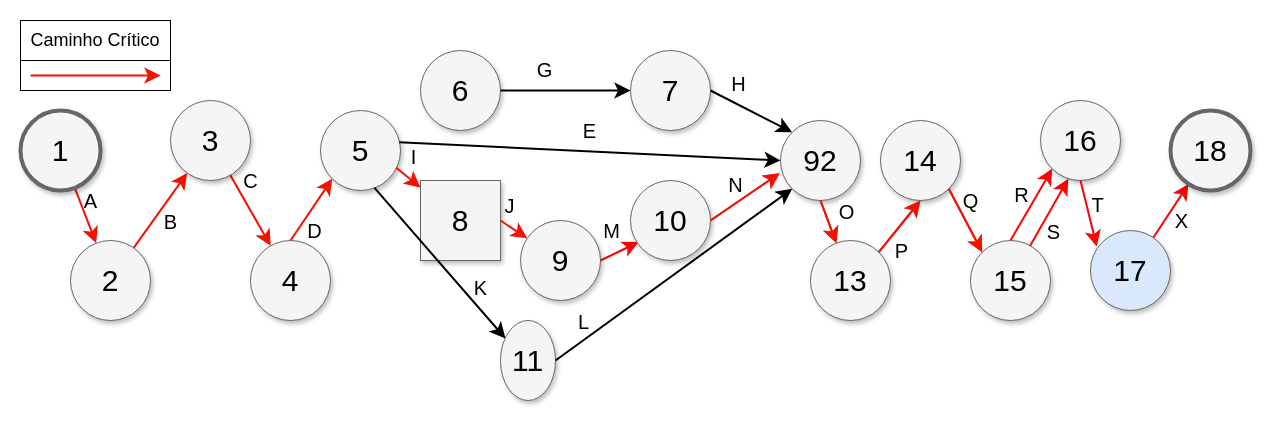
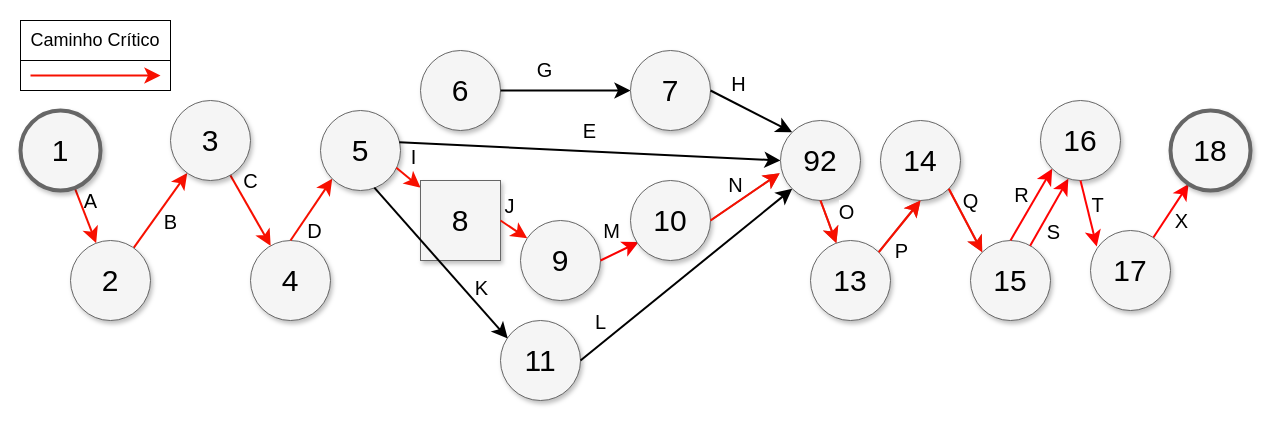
  <mxCell id="0" style=";html=1;" />
  <mxCell id="1" style=";html=1;" parent="0" />
  <mxCell id="2" value="" style="rounded=0;whiteSpace=wrap;html=1;" vertex="1" parent="1"><mxGeometry x="20" y="20" width="150" height="40" as="geometry" /></mxCell>
  <mxCell id="3" style="edgeStyle=none;curved=1;html=1;startSize=10;endArrow=classic;endFill=1;endSize=10;strokeColor=#F71000;strokeWidth=2;fontSize=12;fillColor=#f8cecc;" parent="1" source="5" target="8" edge="1"><mxGeometry relative="1" as="geometry" /></mxCell>
  <mxCell id="4" value="A" style="text;html=1;resizable=0;points=[];align=center;verticalAlign=middle;labelBackgroundColor=none;fontSize=20;" parent="3" vertex="1" connectable="0"><mxGeometry x="0.255" y="-5" relative="1" as="geometry"><mxPoint x="6.97" y="-23.8" as="offset" /></mxGeometry></mxCell>
  <mxCell id="5" value="1" style="ellipse;whiteSpace=wrap;html=1;rounded=0;shadow=1;strokeColor=#666666;strokeWidth=4;fontSize=30;align=center;fillColor=#f5f5f5;" parent="1" vertex="1"><mxGeometry x="20" y="110" width="80" height="80" as="geometry" /></mxCell>
  <mxCell id="6" style="edgeStyle=none;curved=1;html=1;startSize=10;endFill=1;endSize=10;strokeWidth=2;fontSize=12;fillColor=#f8cecc;strokeColor=#F71000;" parent="1" source="8" target="14" edge="1"><mxGeometry relative="1" as="geometry" /></mxCell>
  <mxCell id="7" value="&lt;div&gt;B&lt;/div&gt;" style="text;html=1;resizable=0;points=[];align=center;verticalAlign=middle;labelBackgroundColor=#ffffff;fontSize=20;" parent="6" vertex="1" connectable="0"><mxGeometry x="0.154" relative="1" as="geometry"><mxPoint x="5.88" y="15.8" as="offset" /></mxGeometry></mxCell>
  <mxCell id="8" value="2" style="ellipse;whiteSpace=wrap;html=1;rounded=0;shadow=1;strokeColor=#666666;strokeWidth=1;fontSize=30;align=center;fillColor=#f5f5f5;" parent="1" vertex="1"><mxGeometry x="70" y="240" width="80" height="80" as="geometry" /></mxCell>
  <mxCell id="9" style="edgeStyle=none;curved=1;html=1;startSize=10;endFill=1;endSize=10;strokeWidth=2;fontSize=12;exitX=0.78;exitY=0.096;exitDx=0;exitDy=0;exitPerimeter=0;strokeColor=#FF0303;" parent="1" source="58" target="15" edge="1"><mxGeometry relative="1" as="geometry"><mxPoint x="990" y="-179" as="sourcePoint" /></mxGeometry></mxCell>
  <mxCell id="10" value="X" style="text;html=1;resizable=0;points=[];align=center;verticalAlign=middle;labelBackgroundColor=#ffffff;fontSize=20;" parent="9" vertex="1" connectable="0"><mxGeometry x="-0.414" y="-1" relative="1" as="geometry"><mxPoint x="16.39" y="-2.48" as="offset" /></mxGeometry></mxCell>
  <mxCell id="11" value="4" style="ellipse;whiteSpace=wrap;html=1;rounded=0;shadow=1;strokeColor=#666666;strokeWidth=1;fontSize=30;align=center;fillColor=#f5f5f5;" parent="1" vertex="1"><mxGeometry x="250" y="240" width="80" height="80" as="geometry" /></mxCell>
  <mxCell id="12" style="edgeStyle=none;curved=1;html=1;startSize=10;endFill=1;endSize=10;strokeWidth=2;fontSize=12;fillColor=#f8cecc;strokeColor=#F71000;" parent="1" source="14" target="11" edge="1"><mxGeometry relative="1" as="geometry" /></mxCell>
  <mxCell id="13" value="C" style="text;html=1;resizable=0;points=[];align=center;verticalAlign=middle;labelBackgroundColor=#ffffff;fontSize=20;" parent="12" vertex="1" connectable="0"><mxGeometry x="-0.349" y="-1" relative="1" as="geometry"><mxPoint x="7.99" y="-18.06" as="offset" /></mxGeometry></mxCell>
  <mxCell id="14" value="3" style="ellipse;whiteSpace=wrap;html=1;rounded=0;shadow=1;strokeColor=#666666;strokeWidth=1;fontSize=30;align=center;fillColor=#f5f5f5;" parent="1" vertex="1"><mxGeometry x="170" y="100" width="80" height="80" as="geometry" /></mxCell>
  <mxCell id="15" value="18" style="ellipse;whiteSpace=wrap;html=1;rounded=0;shadow=1;strokeColor=#666666;strokeWidth=4;fontSize=30;align=center;fillColor=#f5f5f5;" parent="1" vertex="1"><mxGeometry x="1170" y="110" width="80" height="80" as="geometry" /></mxCell>
  <mxCell id="16" style="edgeStyle=none;curved=1;html=1;startSize=10;endFill=1;endSize=10;strokeWidth=2;fontSize=12;exitX=0.5;exitY=0;exitDx=0;exitDy=0;fillColor=#f8cecc;strokeColor=#F71000;entryX=0;entryY=1;entryDx=0;entryDy=0;" edge="1" parent="1" source="11" target="18"><mxGeometry relative="1" as="geometry"><mxPoint x="290" y="149.5" as="sourcePoint" /><mxPoint x="320" y="150" as="targetPoint" /></mxGeometry></mxCell>
  <mxCell id="17" value="D" style="text;html=1;resizable=0;points=[];align=center;verticalAlign=middle;labelBackgroundColor=#ffffff;fontSize=20;" vertex="1" connectable="0" parent="16"><mxGeometry x="-0.349" y="-1" relative="1" as="geometry"><mxPoint x="9.29" y="8.96" as="offset" /></mxGeometry></mxCell>
  <mxCell id="18" value="5" style="ellipse;whiteSpace=wrap;html=1;rounded=0;shadow=1;strokeColor=#666666;strokeWidth=1;fontSize=30;align=center;fillColor=#f5f5f5;" vertex="1" parent="1"><mxGeometry x="320" y="110" width="80" height="80" as="geometry" /></mxCell>
  <mxCell id="19" style="edgeStyle=none;curved=1;html=1;startSize=10;endFill=1;endSize=10;strokeWidth=2;fontSize=12;exitX=0.984;exitY=0.396;exitDx=0;exitDy=0;exitPerimeter=0;entryX=0;entryY=0.5;entryDx=0;entryDy=0;" edge="1" parent="1" source="18" target="43"><mxGeometry relative="1" as="geometry"><mxPoint x="800" y="160" as="targetPoint" /></mxGeometry></mxCell>
  <mxCell id="20" value="E" style="text;html=1;resizable=0;points=[];align=center;verticalAlign=middle;labelBackgroundColor=#ffffff;fontSize=20;" vertex="1" connectable="0" parent="19"><mxGeometry x="-0.349" y="-1" relative="1" as="geometry"><mxPoint x="66.06" y="-18.74" as="offset" /></mxGeometry></mxCell>
  <mxCell id="21" value="6" style="ellipse;whiteSpace=wrap;html=1;rounded=0;shadow=1;strokeColor=#666666;strokeWidth=1;fontSize=30;align=center;fillColor=#f5f5f5;" vertex="1" parent="1"><mxGeometry x="420" y="50" width="80" height="80" as="geometry" /></mxCell>
  <mxCell id="22" style="edgeStyle=none;curved=1;html=1;startSize=10;endFill=1;endSize=10;strokeWidth=2;fontSize=12;exitX=1;exitY=0.5;exitDx=0;exitDy=0;" edge="1" parent="1" target="24" source="21"><mxGeometry relative="1" as="geometry"><mxPoint x="705.28" y="80" as="targetPoint" /><mxPoint x="510" y="91" as="sourcePoint" /></mxGeometry></mxCell>
  <mxCell id="23" value="G" style="text;html=1;resizable=0;points=[];align=center;verticalAlign=middle;labelBackgroundColor=#ffffff;fontSize=20;" vertex="1" connectable="0" parent="22"><mxGeometry x="-0.349" y="-1" relative="1" as="geometry"><mxPoint x="1.18" y="-22.2" as="offset" /></mxGeometry></mxCell>
  <mxCell id="24" value="7" style="ellipse;whiteSpace=wrap;html=1;rounded=0;shadow=1;strokeColor=#666666;strokeWidth=1;fontSize=30;align=center;fillColor=#f5f5f5;" vertex="1" parent="1"><mxGeometry x="630" y="50" width="80" height="80" as="geometry" /></mxCell>
  <mxCell id="25" style="edgeStyle=none;curved=1;html=1;startSize=10;endFill=1;endSize=10;strokeWidth=2;fontSize=12;exitX=1;exitY=0.5;exitDx=0;exitDy=0;entryX=0;entryY=0;entryDx=0;entryDy=0;" edge="1" parent="1" target="43" source="24"><mxGeometry relative="1" as="geometry"><mxPoint x="800" y="130" as="targetPoint" /><mxPoint x="620" y="90" as="sourcePoint" /></mxGeometry></mxCell>
  <mxCell id="26" value="H" style="text;html=1;resizable=0;points=[];align=center;verticalAlign=middle;labelBackgroundColor=#ffffff;fontSize=20;" vertex="1" connectable="0" parent="25"><mxGeometry x="-0.349" y="-1" relative="1" as="geometry"><mxPoint x="1.18" y="-22.2" as="offset" /></mxGeometry></mxCell>
  <mxCell id="27" style="edgeStyle=none;curved=1;html=1;startSize=10;endFill=1;endSize=10;strokeWidth=2;fontSize=12;exitX=0.948;exitY=0.715;exitDx=0;exitDy=0;exitPerimeter=0;fillColor=#f8cecc;strokeColor=#F71000;" edge="1" parent="1" target="29" source="18"><mxGeometry relative="1" as="geometry"><mxPoint x="605.28" y="140" as="targetPoint" /><mxPoint x="400" y="151.44" as="sourcePoint" /></mxGeometry></mxCell>
  <mxCell id="28" value="I" style="text;html=1;resizable=0;points=[];align=center;verticalAlign=middle;labelBackgroundColor=#ffffff;fontSize=20;" vertex="1" connectable="0" parent="27"><mxGeometry x="-0.349" y="-1" relative="1" as="geometry"><mxPoint x="9.7" y="-18.47" as="offset" /></mxGeometry></mxCell>
  <mxCell id="29" value="8" style="whiteSpace=wrap;html=1;shadow=1;strokeColor=#666666;strokeWidth=1;fontSize=30;align=center;fillColor=#f5f5f5;rounded=0;" vertex="1" parent="1"><mxGeometry x="420" y="180" width="80" height="80" as="geometry" /></mxCell>
  <mxCell id="30" style="edgeStyle=none;curved=1;html=1;startSize=10;endFill=1;endSize=10;strokeWidth=2;fontSize=12;exitX=1;exitY=0.5;exitDx=0;exitDy=0;fillColor=#f8cecc;strokeColor=#F71000;" edge="1" parent="1" target="32" source="29"><mxGeometry relative="1" as="geometry"><mxPoint x="705.28" y="170" as="targetPoint" /><mxPoint x="500" y="181.44" as="sourcePoint" /></mxGeometry></mxCell>
  <mxCell id="31" value="J" style="text;html=1;resizable=0;points=[];align=center;verticalAlign=middle;labelBackgroundColor=#ffffff;fontSize=20;" vertex="1" connectable="0" parent="30"><mxGeometry x="-0.349" y="-1" relative="1" as="geometry"><mxPoint x="1.18" y="-22.2" as="offset" /></mxGeometry></mxCell>
  <mxCell id="32" value="9" style="ellipse;whiteSpace=wrap;html=1;rounded=0;shadow=1;strokeColor=#666666;strokeWidth=1;fontSize=30;align=center;fillColor=#f5f5f5;" vertex="1" parent="1"><mxGeometry x="520" y="220" width="80" height="80" as="geometry" /></mxCell>
- <mxCell id="33" value="11" style="ellipse;whiteSpace=wrap;html=1;rounded=0;shadow=1;strokeColor=#666666;strokeWidth=1;fontSize=30;align=center;fillColor=#f5f5f5;" vertex="1" parent="1"><mxGeometry x="500" y="320" width="55" height="80" as="geometry" /></mxCell>
+ <mxCell id="33" value="11" style="ellipse;whiteSpace=wrap;html=1;rounded=0;shadow=1;strokeColor=#666666;strokeWidth=1;fontSize=30;align=center;fillColor=#f5f5f5;" vertex="1" parent="1"><mxGeometry x="500" y="320" width="80" height="80" as="geometry" /></mxCell>
  <mxCell id="34" style="edgeStyle=none;curved=1;html=1;startSize=10;endFill=1;endSize=10;strokeWidth=2;fontSize=12;exitX=1;exitY=0.5;exitDx=0;exitDy=0;entryX=0;entryY=1;entryDx=0;entryDy=0;" edge="1" parent="1" source="33" target="43"><mxGeometry relative="1" as="geometry"><mxPoint x="800" y="200" as="targetPoint" /><mxPoint x="500" y="271.44" as="sourcePoint" /></mxGeometry></mxCell>
  <mxCell id="35" value="L" style="text;html=1;resizable=0;points=[];align=center;verticalAlign=middle;labelBackgroundColor=#ffffff;fontSize=20;" vertex="1" connectable="0" parent="34"><mxGeometry x="-0.349" y="-1" relative="1" as="geometry"><mxPoint x="-49.88" y="15.39" as="offset" /></mxGeometry></mxCell>
  <mxCell id="36" style="edgeStyle=none;curved=1;html=1;startSize=10;endFill=1;endSize=10;strokeWidth=2;fontSize=12;exitX=0.673;exitY=0.965;exitDx=0;exitDy=0;exitPerimeter=0;entryX=0.091;entryY=0.225;entryDx=0;entryDy=0;entryPerimeter=0;" edge="1" parent="1" source="18" target="33"><mxGeometry relative="1" as="geometry"><mxPoint x="399.997" y="190.001" as="targetPoint" /><mxPoint x="376.62" y="185.46" as="sourcePoint" /></mxGeometry></mxCell>
  <mxCell id="37" value="K" style="text;html=1;resizable=0;points=[];align=center;verticalAlign=middle;labelBackgroundColor=#ffffff;fontSize=20;" vertex="1" connectable="0" parent="36"><mxGeometry x="-0.349" y="-1" relative="1" as="geometry"><mxPoint x="63.29" y="49.58" as="offset" /></mxGeometry></mxCell>
  <mxCell id="38" style="edgeStyle=none;curved=1;html=1;startSize=10;endFill=1;endSize=10;strokeWidth=2;fontSize=12;exitX=1;exitY=0.5;exitDx=0;exitDy=0;entryX=0.1;entryY=0.77;entryDx=0;entryDy=0;entryPerimeter=0;fillColor=#f8cecc;strokeColor=#FA0000;" edge="1" parent="1" source="32" target="40"><mxGeometry relative="1" as="geometry"><mxPoint x="640" y="180" as="targetPoint" /><mxPoint x="610" y="180" as="sourcePoint" /></mxGeometry></mxCell>
  <mxCell id="39" value="M" style="text;html=1;resizable=0;points=[];align=center;verticalAlign=middle;labelBackgroundColor=#ffffff;fontSize=20;" vertex="1" connectable="0" parent="38"><mxGeometry x="-0.349" y="-1" relative="1" as="geometry"><mxPoint x="-2.85" y="-24.89" as="offset" /></mxGeometry></mxCell>
  <mxCell id="40" value="10" style="ellipse;whiteSpace=wrap;html=1;rounded=0;shadow=1;strokeColor=#666666;strokeWidth=1;fontSize=30;align=center;fillColor=#f5f5f5;" vertex="1" parent="1"><mxGeometry x="630" y="180" width="80" height="80" as="geometry" /></mxCell>
  <mxCell id="41" style="edgeStyle=none;curved=1;html=1;startSize=10;endFill=1;endSize=10;strokeWidth=2;fontSize=12;exitX=1;exitY=0.5;exitDx=0;exitDy=0;entryX=-0.01;entryY=0.658;entryDx=0;entryDy=0;entryPerimeter=0;fillColor=#f8cecc;strokeColor=#b85450;" edge="1" parent="1" source="40" target="43"><mxGeometry relative="1" as="geometry"><mxPoint x="800" y="180" as="targetPoint" /><mxPoint x="730" y="180" as="sourcePoint" /></mxGeometry></mxCell>
  <mxCell id="42" value="N" style="text;html=1;resizable=0;points=[];align=center;verticalAlign=middle;labelBackgroundColor=#ffffff;fontSize=20;" vertex="1" connectable="0" parent="41"><mxGeometry x="-0.349" y="-1" relative="1" as="geometry"><mxPoint x="1.18" y="-22.2" as="offset" /></mxGeometry></mxCell>
  <mxCell id="43" value="92" style="ellipse;whiteSpace=wrap;html=1;rounded=0;shadow=1;strokeColor=#666666;strokeWidth=1;fontSize=30;align=center;fillColor=#f5f5f5;" vertex="1" parent="1"><mxGeometry x="780" y="120" width="80" height="80" as="geometry" /></mxCell>
  <mxCell id="44" style="edgeStyle=none;curved=1;html=1;startSize=10;endFill=1;endSize=10;strokeWidth=2;fontSize=12;exitX=0.5;exitY=1;exitDx=0;exitDy=0;entryX=0.323;entryY=0.033;entryDx=0;entryDy=0;fillColor=#f8cecc;strokeColor=#b85450;entryPerimeter=0;" edge="1" parent="1" source="43" target="47"><mxGeometry relative="1" as="geometry"><mxPoint x="860" y="250" as="targetPoint" /><mxPoint x="820" y="250" as="sourcePoint" /></mxGeometry></mxCell>
  <mxCell id="45" value="O" style="text;html=1;resizable=0;points=[];align=center;verticalAlign=middle;labelBackgroundColor=#ffffff;fontSize=20;" vertex="1" connectable="0" parent="44"><mxGeometry x="-0.349" y="-1" relative="1" as="geometry"><mxPoint x="21.09" y="-3.55" as="offset" /></mxGeometry></mxCell>
  <mxCell id="46" value="14" style="ellipse;whiteSpace=wrap;html=1;rounded=0;shadow=1;strokeColor=#666666;strokeWidth=1;fontSize=30;align=center;fillColor=#f5f5f5;" vertex="1" parent="1"><mxGeometry x="880" y="120" width="80" height="80" as="geometry" /></mxCell>
  <mxCell id="47" value="13" style="ellipse;whiteSpace=wrap;html=1;rounded=0;shadow=1;strokeColor=#666666;strokeWidth=1;fontSize=30;align=center;fillColor=#f5f5f5;" vertex="1" parent="1"><mxGeometry x="810" y="240" width="80" height="80" as="geometry" /></mxCell>
  <mxCell id="48" style="edgeStyle=none;curved=1;html=1;startSize=10;endFill=1;endSize=10;strokeWidth=2;fontSize=12;exitX=1;exitY=0;exitDx=0;exitDy=0;entryX=0.5;entryY=1;entryDx=0;entryDy=0;fillColor=#f8cecc;strokeColor=#b85450;" edge="1" parent="1" source="47" target="46"><mxGeometry relative="1" as="geometry"><mxPoint x="1020" y="159.8" as="targetPoint" /><mxPoint x="980" y="159.8" as="sourcePoint" /></mxGeometry></mxCell>
  <mxCell id="49" value="P" style="text;html=1;resizable=0;points=[];align=center;verticalAlign=middle;labelBackgroundColor=#ffffff;fontSize=20;" vertex="1" connectable="0" parent="48"><mxGeometry x="-0.349" y="-1" relative="1" as="geometry"><mxPoint x="7.33" y="14.52" as="offset" /></mxGeometry></mxCell>
  <mxCell id="50" value="15" style="ellipse;whiteSpace=wrap;html=1;rounded=0;shadow=1;strokeColor=#666666;strokeWidth=1;fontSize=30;align=center;fillColor=#f5f5f5;" vertex="1" parent="1"><mxGeometry x="970" y="240" width="80" height="80" as="geometry" /></mxCell>
  <mxCell id="51" style="edgeStyle=none;curved=1;html=1;startSize=10;endFill=1;endSize=10;strokeWidth=2;fontSize=12;exitX=1;exitY=1;exitDx=0;exitDy=0;entryX=0;entryY=0;entryDx=0;entryDy=0;fillColor=#f8cecc;strokeColor=#b85450;" edge="1" parent="1" source="46" target="50"><mxGeometry relative="1" as="geometry"><mxPoint x="1140" y="159.8" as="targetPoint" /><mxPoint x="1100" y="159.8" as="sourcePoint" /></mxGeometry></mxCell>
  <mxCell id="52" value="Q" style="text;html=1;resizable=0;points=[];align=center;verticalAlign=middle;labelBackgroundColor=#ffffff;fontSize=20;" vertex="1" connectable="0" parent="51"><mxGeometry x="-0.349" y="-1" relative="1" as="geometry"><mxPoint x="11.72" y="-9.39" as="offset" /></mxGeometry></mxCell>
  <mxCell id="53" style="edgeStyle=none;curved=1;html=1;startSize=10;endFill=1;endSize=10;strokeWidth=2;fontSize=12;exitX=0.5;exitY=0;exitDx=0;exitDy=0;entryX=0;entryY=1;entryDx=0;entryDy=0;strokeColor=#FF0303;" edge="1" parent="1" source="50" target="57"><mxGeometry relative="1" as="geometry"><mxPoint x="1060" y="190" as="targetPoint" /><mxPoint x="1040.004" y="188.284" as="sourcePoint" /></mxGeometry></mxCell>
  <mxCell id="54" value="R" style="text;html=1;resizable=0;points=[];align=center;verticalAlign=middle;labelBackgroundColor=#ffffff;fontSize=20;" vertex="1" connectable="0" parent="53"><mxGeometry x="-0.349" y="-1" relative="1" as="geometry"><mxPoint x="-3.76" y="-24.1" as="offset" /></mxGeometry></mxCell>
  <mxCell id="55" style="edgeStyle=none;curved=1;html=1;startSize=10;endFill=1;endSize=10;strokeWidth=2;fontSize=12;entryX=0.348;entryY=0.979;entryDx=0;entryDy=0;entryPerimeter=0;strokeColor=#FF0303;" edge="1" parent="1" source="50" target="57"><mxGeometry relative="1" as="geometry"><mxPoint x="1090" y="210" as="targetPoint" /><mxPoint x="1050" y="270" as="sourcePoint" /></mxGeometry></mxCell>
  <mxCell id="56" value="S" style="text;html=1;resizable=0;points=[];align=center;verticalAlign=middle;labelBackgroundColor=#ffffff;fontSize=20;" vertex="1" connectable="0" parent="55"><mxGeometry x="-0.349" y="-1" relative="1" as="geometry"><mxPoint x="9.36" y="6.84" as="offset" /></mxGeometry></mxCell>
  <mxCell id="57" value="16" style="ellipse;whiteSpace=wrap;html=1;rounded=0;shadow=1;strokeColor=#666666;strokeWidth=1;fontSize=30;align=center;fillColor=#f5f5f5;" vertex="1" parent="1"><mxGeometry x="1040" y="100" width="80" height="80" as="geometry" /></mxCell>
- <mxCell id="58" value="17" style="ellipse;whiteSpace=wrap;html=1;rounded=0;shadow=1;strokeColor=#666666;strokeWidth=1;fontSize=30;align=center;fillColor=#dae8fc;" vertex="1" parent="1"><mxGeometry x="1090" y="230" width="80" height="80" as="geometry" /></mxCell>
+ <mxCell id="58" value="17" style="ellipse;whiteSpace=wrap;html=1;rounded=0;shadow=1;strokeColor=#666666;strokeWidth=1;fontSize=30;align=center;fillColor=#f5f5f5;" vertex="1" parent="1"><mxGeometry x="1090" y="230" width="80" height="80" as="geometry" /></mxCell>
  <mxCell id="59" style="edgeStyle=none;curved=1;html=1;startSize=10;endFill=1;endSize=10;strokeWidth=2;fontSize=12;exitX=0.5;exitY=1;exitDx=0;exitDy=0;entryX=0.078;entryY=0.2;entryDx=0;entryDy=0;entryPerimeter=0;strokeColor=#FF0303;" edge="1" parent="1" source="57" target="58"><mxGeometry relative="1" as="geometry"><mxPoint x="1120" y="260" as="targetPoint" /><mxPoint x="1120.003" y="159.286" as="sourcePoint" /></mxGeometry></mxCell>
  <mxCell id="60" value="T" style="text;html=1;resizable=0;points=[];align=center;verticalAlign=middle;labelBackgroundColor=#ffffff;fontSize=20;" vertex="1" connectable="0" parent="59"><mxGeometry x="-0.349" y="-1" relative="1" as="geometry"><mxPoint x="12.42" y="1.47" as="offset" /></mxGeometry></mxCell>
  <mxCell id="61" style="edgeStyle=none;curved=1;html=1;startSize=10;endFill=1;endSize=10;strokeWidth=2;fontSize=12;exitX=1;exitY=1;exitDx=0;exitDy=0;entryX=0;entryY=0;entryDx=0;entryDy=0;fillColor=#f8cecc;strokeColor=#F71000;" edge="1" parent="1"><mxGeometry relative="1" as="geometry"><mxPoint x="981.716" y="251.716" as="targetPoint" /><mxPoint x="948.284" y="188.284" as="sourcePoint" /></mxGeometry></mxCell>
  <mxCell id="62" value="Q" style="text;html=1;resizable=0;points=[];align=center;verticalAlign=middle;labelBackgroundColor=#ffffff;fontSize=20;" vertex="1" connectable="0" parent="61"><mxGeometry x="-0.349" y="-1" relative="1" as="geometry"><mxPoint x="11.72" y="-9.39" as="offset" /></mxGeometry></mxCell>
  <mxCell id="63" style="edgeStyle=none;curved=1;html=1;startSize=10;endFill=1;endSize=10;strokeWidth=2;fontSize=12;exitX=1;exitY=0;exitDx=0;exitDy=0;entryX=0.5;entryY=1;entryDx=0;entryDy=0;fillColor=#f8cecc;strokeColor=#F71000;" edge="1" parent="1"><mxGeometry relative="1" as="geometry"><mxPoint x="920" y="200" as="targetPoint" /><mxPoint x="878.284" y="251.716" as="sourcePoint" /></mxGeometry></mxCell>
  <mxCell id="64" value="P" style="text;html=1;resizable=0;points=[];align=center;verticalAlign=middle;labelBackgroundColor=#ffffff;fontSize=20;" vertex="1" connectable="0" parent="63"><mxGeometry x="-0.349" y="-1" relative="1" as="geometry"><mxPoint x="7.33" y="14.52" as="offset" /></mxGeometry></mxCell>
  <mxCell id="65" style="edgeStyle=none;curved=1;html=1;startSize=10;endFill=1;endSize=10;strokeWidth=2;fontSize=12;exitX=0.5;exitY=1;exitDx=0;exitDy=0;entryX=0.323;entryY=0.033;entryDx=0;entryDy=0;fillColor=#f8cecc;strokeColor=#F71000;entryPerimeter=0;" edge="1" parent="1"><mxGeometry relative="1" as="geometry"><mxPoint x="835.84" y="242.64" as="targetPoint" /><mxPoint x="820" y="200" as="sourcePoint" /></mxGeometry></mxCell>
  <mxCell id="66" value="O" style="text;html=1;resizable=0;points=[];align=center;verticalAlign=middle;labelBackgroundColor=#ffffff;fontSize=20;" vertex="1" connectable="0" parent="65"><mxGeometry x="-0.349" y="-1" relative="1" as="geometry"><mxPoint x="21.09" y="-3.55" as="offset" /></mxGeometry></mxCell>
  <mxCell id="67" style="edgeStyle=none;curved=1;html=1;startSize=10;endFill=1;endSize=10;strokeWidth=2;fontSize=12;exitX=1;exitY=0.5;exitDx=0;exitDy=0;entryX=-0.01;entryY=0.658;entryDx=0;entryDy=0;entryPerimeter=0;fillColor=#f8cecc;strokeColor=#F71000;" edge="1" parent="1"><mxGeometry relative="1" as="geometry"><mxPoint x="779.2" y="172.64" as="targetPoint" /><mxPoint x="710" y="220" as="sourcePoint" /></mxGeometry></mxCell>
  <mxCell id="68" value="N" style="text;html=1;resizable=0;points=[];align=center;verticalAlign=middle;labelBackgroundColor=#ffffff;fontSize=20;" vertex="1" connectable="0" parent="67"><mxGeometry x="-0.349" y="-1" relative="1" as="geometry"><mxPoint x="1.18" y="-22.2" as="offset" /></mxGeometry></mxCell>
  <mxCell id="69" value="" style="rounded=0;whiteSpace=wrap;html=1;" vertex="1" parent="1"><mxGeometry x="20" y="60" width="150" height="30" as="geometry" /></mxCell>
  <mxCell id="70" style="edgeStyle=none;curved=1;html=1;startSize=10;endFill=1;endSize=10;strokeWidth=2;fontSize=12;fillColor=#f8cecc;strokeColor=#F71000;" edge="1" parent="1"><mxGeometry relative="1" as="geometry"><mxPoint x="30" y="75" as="sourcePoint" /><mxPoint x="160" y="75" as="targetPoint" /></mxGeometry></mxCell>
  <mxCell id="71" value="&lt;font style=&quot;font-size: 18px&quot;&gt;Caminho Crítico&lt;/font&gt;" style="text;html=1;strokeColor=none;fillColor=none;align=center;verticalAlign=middle;whiteSpace=wrap;rounded=0;" vertex="1" parent="1"><mxGeometry x="20" y="30" width="150" height="20" as="geometry" /></mxCell>
